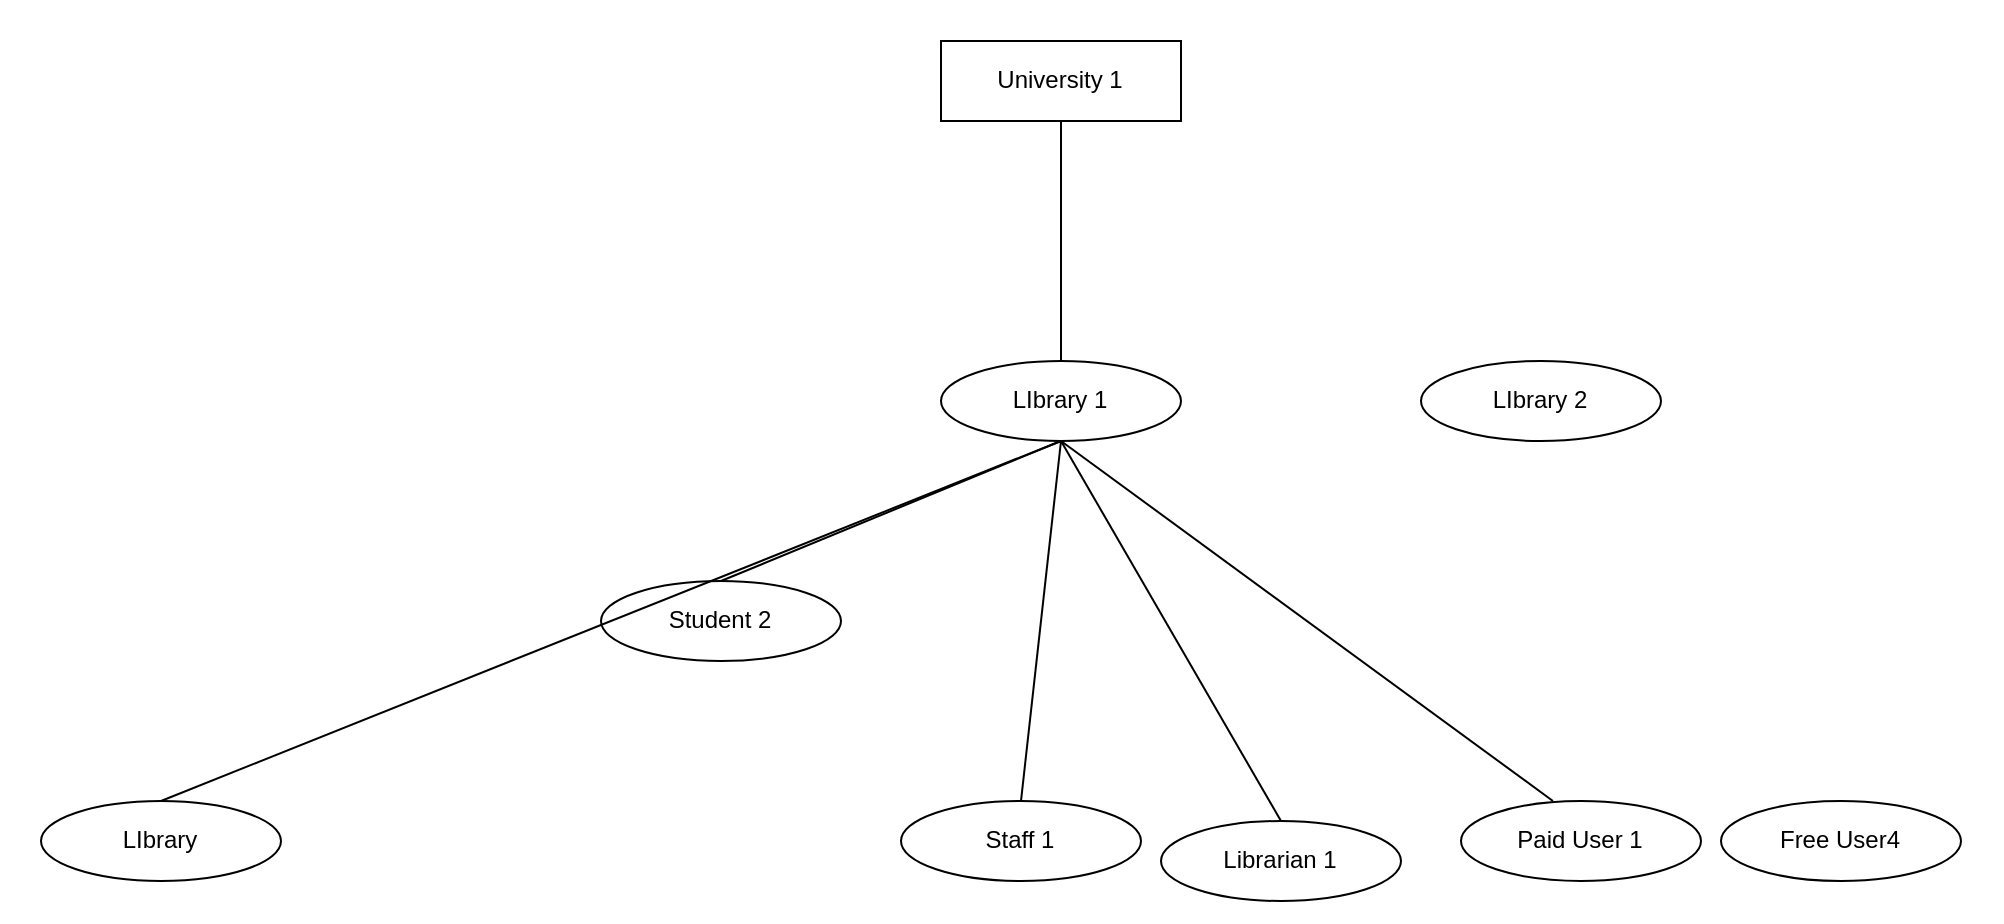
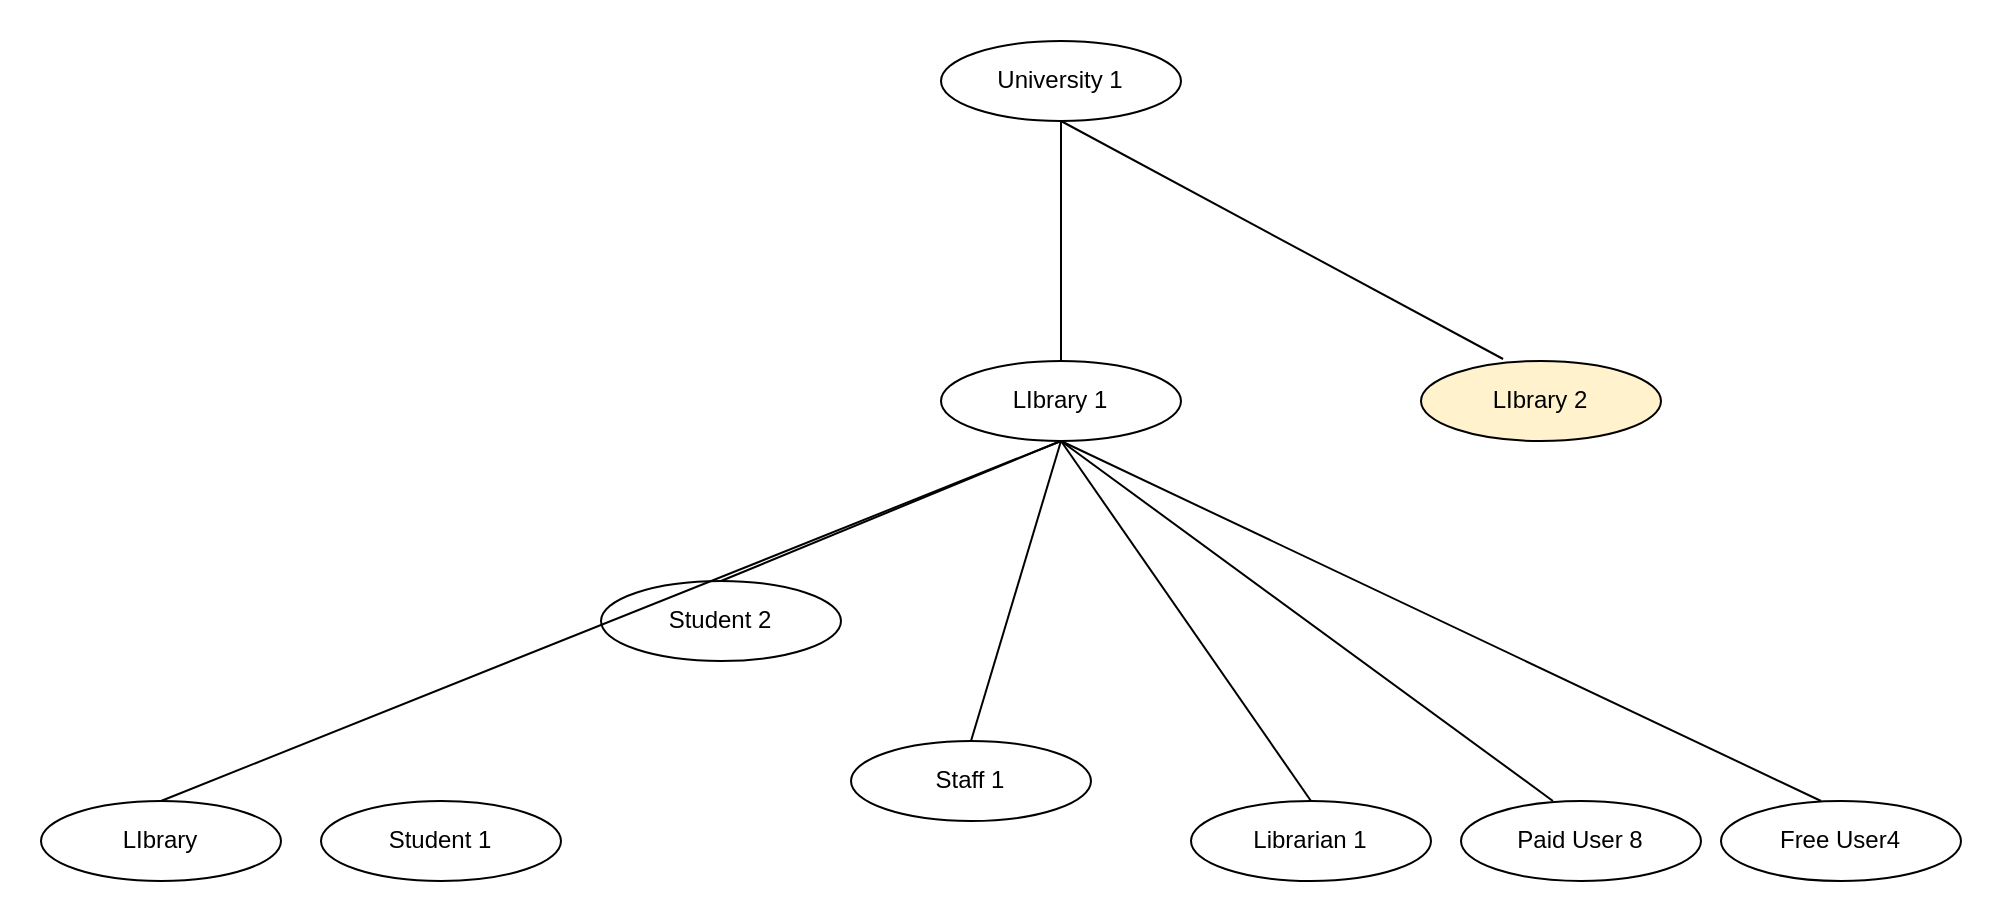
  <mxCell id="0" />
  <mxCell id="1" parent="0" />
+ <mxCell id="2" value="Student 1" style="ellipse;whiteSpace=wrap;html=1;" vertex="1" parent="1"><mxGeometry x="160" y="400" width="120" height="40" as="geometry" /></mxCell>
  <mxCell id="3" value="LIbrary" style="ellipse;whiteSpace=wrap;html=1;" vertex="1" parent="1"><mxGeometry x="20" y="400" width="120" height="40" as="geometry" /></mxCell>
  <mxCell id="4" value="Student 2" style="ellipse;whiteSpace=wrap;html=1;" vertex="1" parent="1"><mxGeometry x="300" y="290" width="120" height="40" as="geometry" /></mxCell>
- <mxCell id="5" value="Staff 1" style="ellipse;whiteSpace=wrap;html=1;" vertex="1" parent="1"><mxGeometry x="450" y="400" width="120" height="40" as="geometry" /></mxCell>
- <mxCell id="6" value="Librarian 1" style="ellipse;whiteSpace=wrap;html=1;" vertex="1" parent="1"><mxGeometry x="580" y="410" width="120" height="40" as="geometry" /></mxCell>
- <mxCell id="7" value="Paid User 1" style="ellipse;whiteSpace=wrap;html=1;" vertex="1" parent="1"><mxGeometry x="730" y="400" width="120" height="40" as="geometry" /></mxCell>
+ <mxCell id="5" value="Staff 1" style="ellipse;whiteSpace=wrap;html=1;" vertex="1" parent="1"><mxGeometry x="425" y="370" width="120" height="40" as="geometry" /></mxCell>
+ <mxCell id="6" value="Librarian 1" style="ellipse;whiteSpace=wrap;html=1;" vertex="1" parent="1"><mxGeometry x="595" y="400" width="120" height="40" as="geometry" /></mxCell>
+ <mxCell id="7" value="Paid User 8" style="ellipse;whiteSpace=wrap;html=1;" vertex="1" parent="1"><mxGeometry x="730" y="400" width="120" height="40" as="geometry" /></mxCell>
  <mxCell id="8" value="LIbrary 1" style="ellipse;whiteSpace=wrap;html=1;" vertex="1" parent="1"><mxGeometry x="470" y="180" width="120" height="40" as="geometry" /></mxCell>
- <mxCell id="9" value="University 1" style="whiteSpace=wrap;html=1;rounded=0;" vertex="1" parent="1"><mxGeometry x="470" y="20" width="120" height="40" as="geometry" /></mxCell>
+ <mxCell id="9" value="University 1" style="ellipse;whiteSpace=wrap;html=1;" vertex="1" parent="1"><mxGeometry x="470" y="20" width="120" height="40" as="geometry" /></mxCell>
  <mxCell id="10" value="Free User4" style="ellipse;whiteSpace=wrap;html=1;" vertex="1" parent="1"><mxGeometry x="860" y="400" width="120" height="40" as="geometry" /></mxCell>
  <mxCell id="11" value="" style="endArrow=none;html=1;rounded=0;entryX=0.5;entryY=1;entryDx=0;entryDy=0;" edge="1" parent="1" target="9"><mxGeometry width="50" height="50" relative="1" as="geometry"><mxPoint x="530" y="180" as="sourcePoint" /><mxPoint x="620" y="180" as="targetPoint" /></mxGeometry></mxCell>
  <mxCell id="12" value="" style="endArrow=none;html=1;rounded=0;entryX=0.5;entryY=0;entryDx=0;entryDy=0;" edge="1" parent="1" target="3"><mxGeometry width="50" height="50" relative="1" as="geometry"><mxPoint x="530" y="220" as="sourcePoint" /><mxPoint x="-20" y="390" as="targetPoint" /></mxGeometry></mxCell>
  <mxCell id="13" value="" style="endArrow=none;html=1;rounded=0;entryX=0.5;entryY=0;entryDx=0;entryDy=0;" edge="1" parent="1" target="4"><mxGeometry width="50" height="50" relative="1" as="geometry"><mxPoint x="530" y="220" as="sourcePoint" /><mxPoint x="780" y="180" as="targetPoint" /></mxGeometry></mxCell>
  <mxCell id="14" value="" style="endArrow=none;html=1;rounded=0;exitX=0.5;exitY=1;exitDx=0;exitDy=0;entryX=0.5;entryY=0;entryDx=0;entryDy=0;" edge="1" parent="1" source="8" target="5"><mxGeometry width="50" height="50" relative="1" as="geometry"><mxPoint x="670" y="260" as="sourcePoint" /><mxPoint x="720" y="210" as="targetPoint" /></mxGeometry></mxCell>
  <mxCell id="15" value="" style="endArrow=none;html=1;rounded=0;entryX=0.5;entryY=0;entryDx=0;entryDy=0;" edge="1" parent="1" target="6"><mxGeometry width="50" height="50" relative="1" as="geometry"><mxPoint x="530" y="220" as="sourcePoint" /><mxPoint x="740" y="270" as="targetPoint" /></mxGeometry></mxCell>
  <mxCell id="16" value="" style="endArrow=none;html=1;rounded=0;entryX=0.383;entryY=0;entryDx=0;entryDy=0;entryPerimeter=0;" edge="1" parent="1" target="7"><mxGeometry width="50" height="50" relative="1" as="geometry"><mxPoint x="530" y="220" as="sourcePoint" /><mxPoint x="650" y="280" as="targetPoint" /></mxGeometry></mxCell>
- <mxCell id="18" value="LIbrary 2" style="ellipse;whiteSpace=wrap;html=1;" vertex="1" parent="1"><mxGeometry x="710" y="180" width="120" height="40" as="geometry" /></mxCell>
+ <mxCell id="17" value="" style="endArrow=none;html=1;rounded=0;exitX=0.5;exitY=1;exitDx=0;exitDy=0;entryX=0.417;entryY=0;entryDx=0;entryDy=0;entryPerimeter=0;" edge="1" parent="1" source="8" target="10"><mxGeometry width="50" height="50" relative="1" as="geometry"><mxPoint x="650" y="340" as="sourcePoint" /><mxPoint x="700" y="290" as="targetPoint" /></mxGeometry></mxCell>
+ <mxCell id="18" value="LIbrary 2" style="ellipse;whiteSpace=wrap;html=1;fillColor=#fff2cc;" vertex="1" parent="1"><mxGeometry x="710" y="180" width="120" height="40" as="geometry" /></mxCell>
+ <mxCell id="19" value="" style="endArrow=none;html=1;rounded=0;exitX=0.342;exitY=-0.025;exitDx=0;exitDy=0;exitPerimeter=0;entryX=0.5;entryY=1;entryDx=0;entryDy=0;" edge="1" parent="1" source="18" target="9"><mxGeometry width="50" height="50" relative="1" as="geometry"><mxPoint x="400" y="180" as="sourcePoint" /><mxPoint x="480" y="50" as="targetPoint" /></mxGeometry></mxCell>
